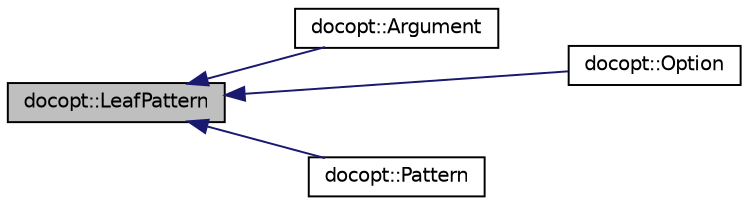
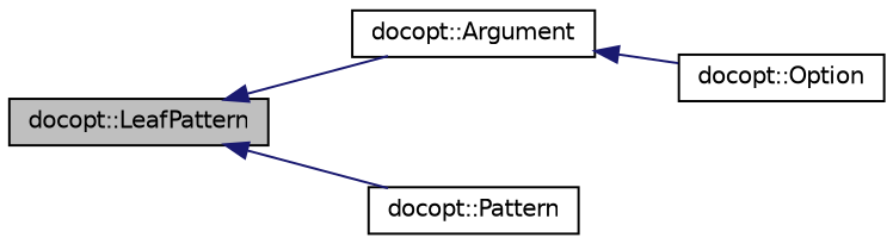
  digraph {
    rankdir=LR
    node [color=black fillcolor=white fontname=Helvetica fontsize=10 shape=record style=filled]
    edge [color=midnightblue dir=back fontname=Helvetica fontsize=10 labelfontname=Helvetica labelfontsize=10 style=solid]
    n1 [fillcolor=grey75 fontcolor=black height=0.2 label="docopt::LeafPattern" width=0.4]
    n2 [height=0.2 label="docopt::Argument" width=0.4]
    n3 [height=0.2 label="docopt::Option" width=0.4]
    n4 [height=0.2 label="docopt::Pattern" width=0.4]
    n1 -> n2
-   n1 -> n3
+   n2 -> n3
    n1 -> n4
  }
